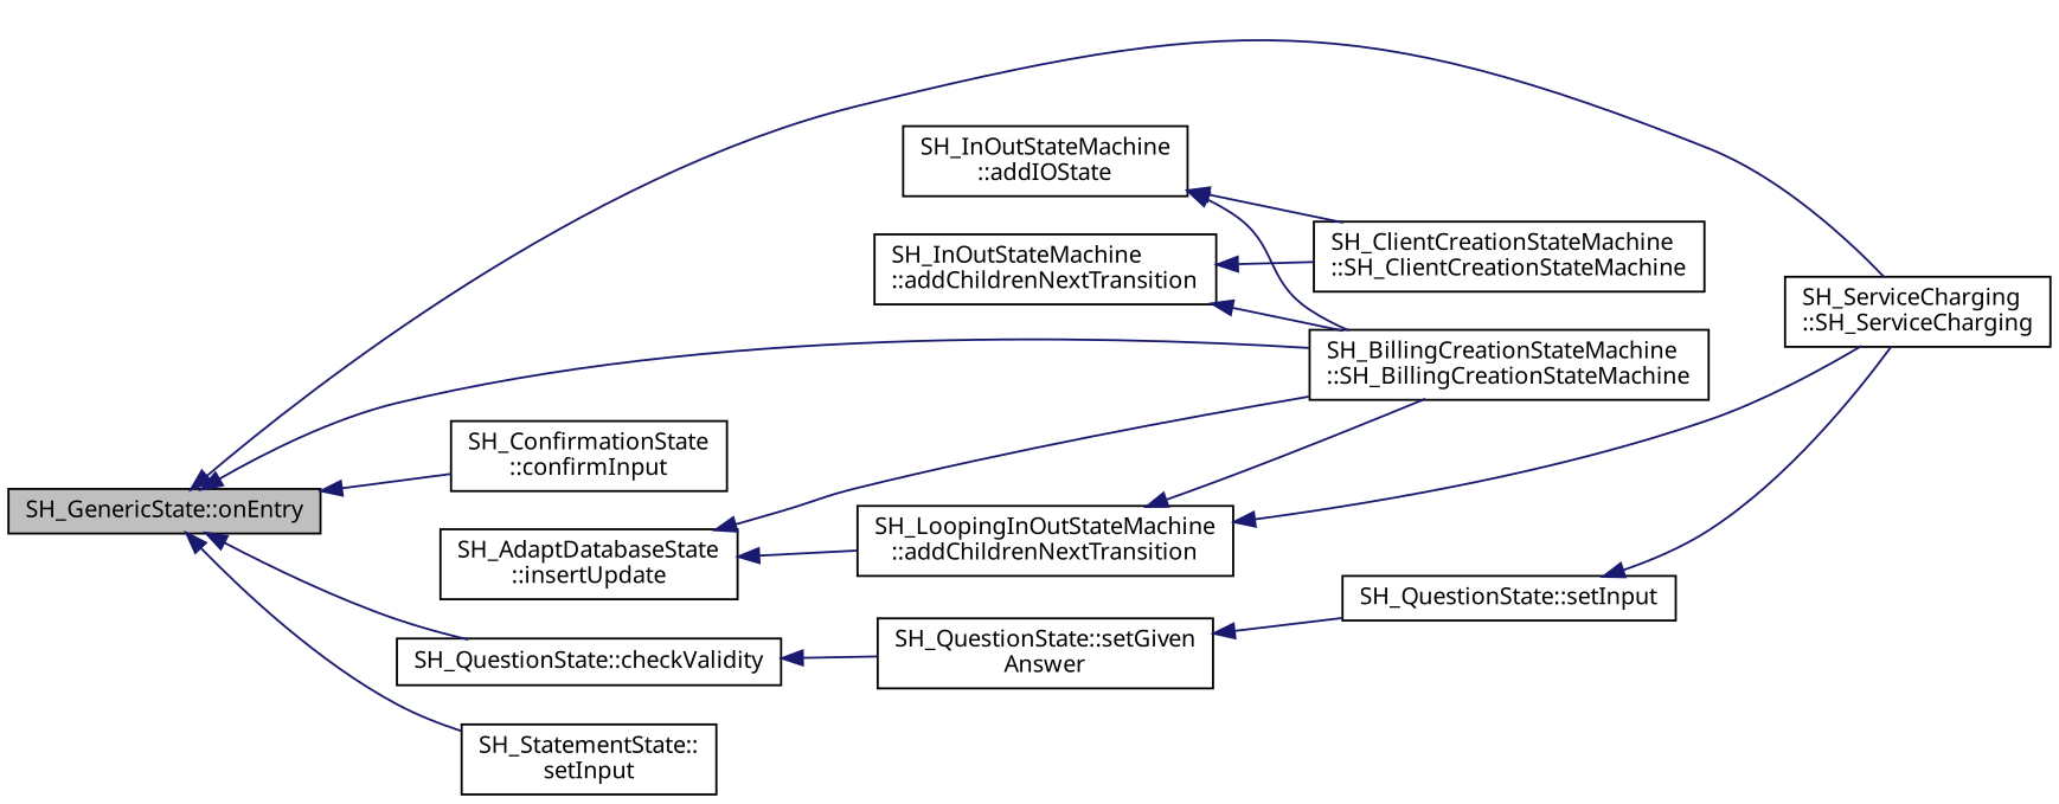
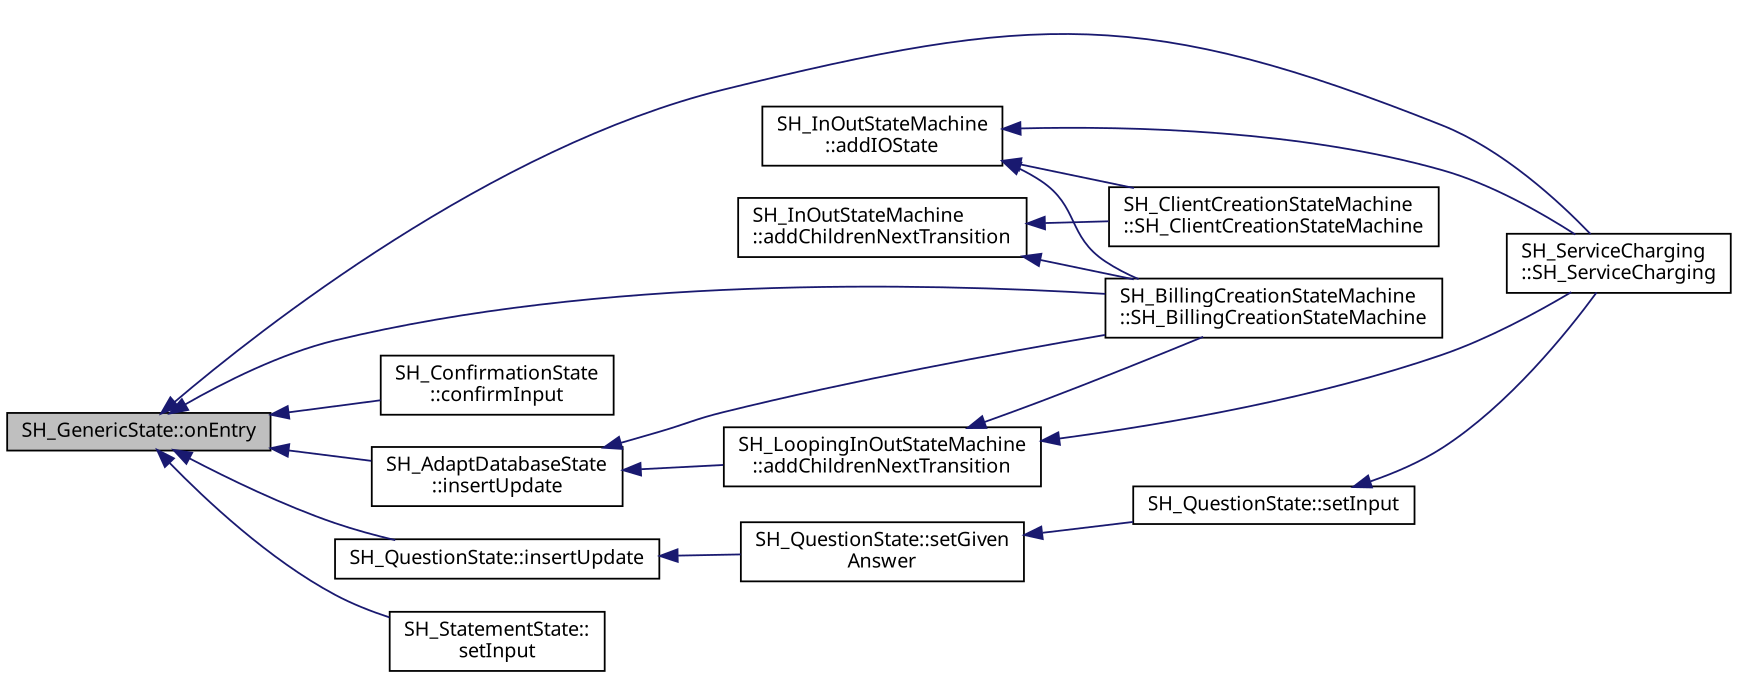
  digraph {
    rankdir=LR
    node [color=black fontname=Verdana fontsize=11 shape=record]
    edge [color=midnightblue dir=back fontname=Verdana fontsize=11 labelfontname=Verdana labelfontsize=11 style=solid]
    n1 [fillcolor=grey75 fontcolor=black height=0.2 label="SH_GenericState::onEntry" style=filled width=0.4]
-   n2 [height=0.2 label="SH_QuestionState::checkValidity" width=0.4]
+   n2 [height=0.2 label="SH_QuestionState::insertUpdate" width=0.4]
    n3 [height=0.2 label="SH_ServiceCharging\l::SH_ServiceCharging" width=0.4]
    n4 [height=0.2 label="SH_ConfirmationState\l::confirmInput" width=0.4]
    n5 [height=0.2 label="SH_BillingCreationStateMachine\l::SH_BillingCreationStateMachine" width=0.4]
    n6 [height=0.2 label="SH_AdaptDatabaseState\l::insertUpdate" width=0.4]
    n7 [height=0.2 label="SH_StatementState::\lsetInput" width=0.4]
    n8 [height=0.2 label="SH_QuestionState::setGiven\lAnswer" width=0.4]
    n9 [height=0.2 label="SH_LoopingInOutStateMachine\l::addChildrenNextTransition" width=0.4]
    n10 [height=0.2 label="SH_QuestionState::setInput" width=0.4]
    n11 [height=0.2 label="SH_InOutStateMachine\l::addIOState" width=0.4]
    n12 [height=0.2 label="SH_ClientCreationStateMachine\l::SH_ClientCreationStateMachine" width=0.4]
    n13 [height=0.2 label="SH_InOutStateMachine\l::addChildrenNextTransition" width=0.4]
    n1 -> n2
    n1 -> n3
    n1 -> n4
    n1 -> n5
+   n1 -> n6
    n1 -> n7
    n2 -> n8
    n6 -> n5
    n6 -> n9
    n8 -> n10
    n9 -> n3
    n9 -> n5
    n10 -> n3
+   n11 -> n3
    n11 -> n5
    n11 -> n12
    n13 -> n5
    n13 -> n12
  }
